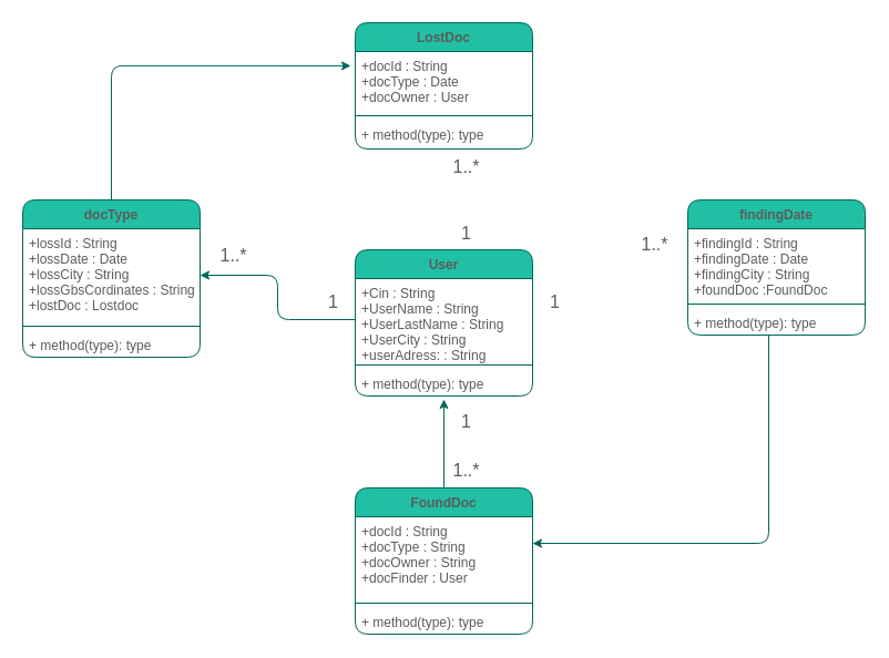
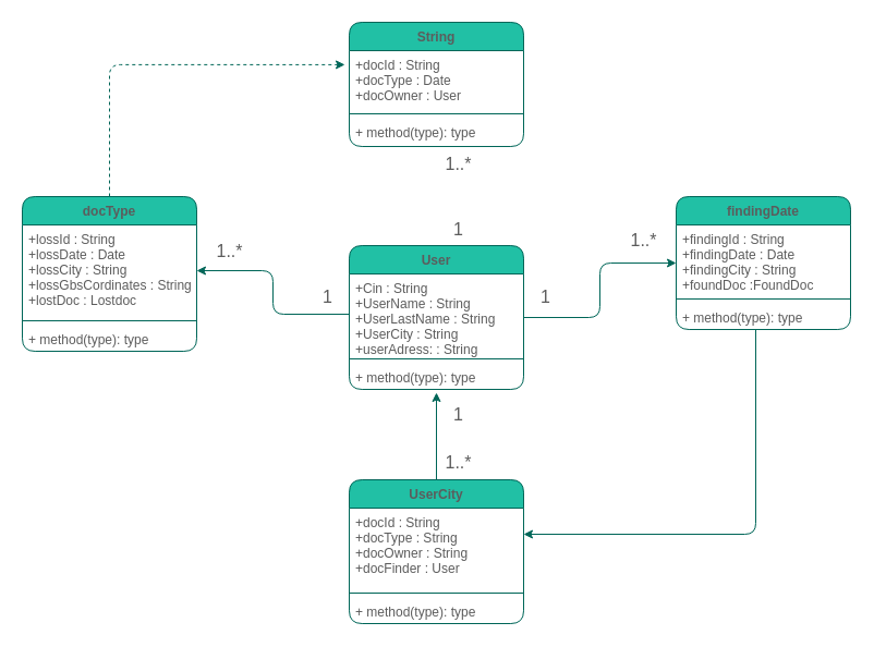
  <mxCell id="0" />
  <mxCell id="1" parent="0" />
- <mxCell id="2" value="LostDoc" style="swimlane;fontStyle=1;align=center;verticalAlign=top;childLayout=stackLayout;horizontal=1;startSize=26;horizontalStack=0;resizeParent=1;resizeParentMax=0;resizeLast=0;collapsible=1;marginBottom=0;labelBackgroundColor=none;sketch=0;strokeColor=#006658;fillColor=#21C0A5;fontColor=#5C5C5C;rounded=1;" parent="1" vertex="1"><mxGeometry x="320" y="20" width="160" height="114" as="geometry" /></mxCell>
+ <mxCell id="2" value="String" style="swimlane;fontStyle=1;align=center;verticalAlign=top;childLayout=stackLayout;horizontal=1;startSize=26;horizontalStack=0;resizeParent=1;resizeParentMax=0;resizeLast=0;collapsible=1;marginBottom=0;labelBackgroundColor=none;sketch=0;strokeColor=#006658;fillColor=#21C0A5;fontColor=#5C5C5C;rounded=1;" parent="1" vertex="1"><mxGeometry x="320" y="20" width="160" height="114" as="geometry" /></mxCell>
  <mxCell id="3" value="+docId : String&#10;+docType : Date&#10;+docOwner : User" style="text;strokeColor=none;fillColor=none;align=left;verticalAlign=top;spacingLeft=4;spacingRight=4;overflow=hidden;rotatable=0;points=[[0,0.5],[1,0.5]];portConstraint=eastwest;fontColor=#5C5C5C;rounded=1;" parent="2" vertex="1"><mxGeometry y="26" width="160" height="54" as="geometry" /></mxCell>
  <mxCell id="4" value="" style="line;strokeWidth=1;fillColor=none;align=left;verticalAlign=middle;spacingTop=-1;spacingLeft=3;spacingRight=3;rotatable=0;labelPosition=right;points=[];portConstraint=eastwest;strokeColor=#006658;fontColor=#5C5C5C;rounded=1;" parent="2" vertex="1"><mxGeometry y="80" width="160" height="8" as="geometry" /></mxCell>
  <mxCell id="5" value="+ method(type): type" style="text;strokeColor=none;fillColor=none;align=left;verticalAlign=top;spacingLeft=4;spacingRight=4;overflow=hidden;rotatable=0;points=[[0,0.5],[1,0.5]];portConstraint=eastwest;fontColor=#5C5C5C;rounded=1;" parent="2" vertex="1"><mxGeometry y="88" width="160" height="26" as="geometry" /></mxCell>
  <mxCell id="6" style="edgeStyle=none;rounded=1;sketch=0;orthogonalLoop=1;jettySize=auto;html=1;entryX=0.5;entryY=1.125;entryDx=0;entryDy=0;entryPerimeter=0;strokeColor=#006658;fillColor=#21C0A5;fontColor=#5C5C5C;" parent="1" source="7" target="25" edge="1"><mxGeometry relative="1" as="geometry" /></mxCell>
- <mxCell id="7" value="FoundDoc" style="swimlane;fontStyle=1;align=center;verticalAlign=top;childLayout=stackLayout;horizontal=1;startSize=26;horizontalStack=0;resizeParent=1;resizeParentMax=0;resizeLast=0;collapsible=1;marginBottom=0;labelBackgroundColor=none;sketch=0;strokeColor=#006658;fillColor=#21C0A5;fontColor=#5C5C5C;rounded=1;" parent="1" vertex="1"><mxGeometry x="320" y="440" width="160" height="132" as="geometry" /></mxCell>
+ <mxCell id="7" value="UserCity" style="swimlane;fontStyle=1;align=center;verticalAlign=top;childLayout=stackLayout;horizontal=1;startSize=26;horizontalStack=0;resizeParent=1;resizeParentMax=0;resizeLast=0;collapsible=1;marginBottom=0;labelBackgroundColor=none;sketch=0;strokeColor=#006658;fillColor=#21C0A5;fontColor=#5C5C5C;rounded=1;" parent="1" vertex="1"><mxGeometry x="320" y="440" width="160" height="132" as="geometry" /></mxCell>
  <mxCell id="8" value="+docId : String&#10;+docType : String&#10;+docOwner : String&#10;+docFinder : User" style="text;strokeColor=none;fillColor=none;align=left;verticalAlign=top;spacingLeft=4;spacingRight=4;overflow=hidden;rotatable=0;points=[[0,0.5],[1,0.5]];portConstraint=eastwest;fontColor=#5C5C5C;rounded=1;" parent="7" vertex="1"><mxGeometry y="26" width="160" height="74" as="geometry" /></mxCell>
  <mxCell id="9" value="" style="line;strokeWidth=1;fillColor=none;align=left;verticalAlign=middle;spacingTop=-1;spacingLeft=3;spacingRight=3;rotatable=0;labelPosition=right;points=[];portConstraint=eastwest;strokeColor=#006658;fontColor=#5C5C5C;rounded=1;" parent="7" vertex="1"><mxGeometry y="100" width="160" height="8" as="geometry" /></mxCell>
  <mxCell id="10" value="+ method(type): type" style="text;strokeColor=none;fillColor=none;align=left;verticalAlign=top;spacingLeft=4;spacingRight=4;overflow=hidden;rotatable=0;points=[[0,0.5],[1,0.5]];portConstraint=eastwest;fontColor=#5C5C5C;rounded=1;" parent="7" vertex="1"><mxGeometry y="108" width="160" height="24" as="geometry" /></mxCell>
- <mxCell id="11" style="edgeStyle=orthogonalEdgeStyle;curved=0;rounded=1;sketch=0;orthogonalLoop=1;jettySize=auto;html=1;entryX=-0.025;entryY=0.239;entryDx=0;entryDy=0;entryPerimeter=0;strokeColor=#006658;fillColor=#21C0A5;fontColor=#5C5C5C;" parent="1" source="12" target="3" edge="1"><mxGeometry relative="1" as="geometry" /></mxCell>
+ <mxCell id="11" style="edgeStyle=orthogonalEdgeStyle;curved=0;rounded=1;sketch=0;orthogonalLoop=1;jettySize=auto;html=1;entryX=-0.025;entryY=0.239;entryDx=0;entryDy=0;entryPerimeter=0;strokeColor=#006658;fillColor=#21C0A5;fontColor=#5C5C5C;dashed=1;" parent="1" source="12" target="3" edge="1"><mxGeometry relative="1" as="geometry" /></mxCell>
  <mxCell id="12" value="docType" style="swimlane;fontStyle=1;align=center;verticalAlign=top;childLayout=stackLayout;horizontal=1;startSize=26;horizontalStack=0;resizeParent=1;resizeParentMax=0;resizeLast=0;collapsible=1;marginBottom=0;labelBackgroundColor=none;sketch=0;strokeColor=#006658;fillColor=#21C0A5;fontColor=#5C5C5C;rounded=1;" parent="1" vertex="1"><mxGeometry x="20" y="180" width="160" height="142" as="geometry" /></mxCell>
  <mxCell id="13" value="+lossId : String&#10;+lossDate : Date&#10;+lossCity : String&#10;+lossGbsCordinates : String&#10;+lostDoc : Lostdoc" style="text;strokeColor=none;fillColor=none;align=left;verticalAlign=top;spacingLeft=4;spacingRight=4;overflow=hidden;rotatable=0;points=[[0,0.5],[1,0.5]];portConstraint=eastwest;fontColor=#5C5C5C;rounded=1;" parent="12" vertex="1"><mxGeometry y="26" width="160" height="84" as="geometry" /></mxCell>
  <mxCell id="14" value="" style="line;strokeWidth=1;fillColor=none;align=left;verticalAlign=middle;spacingTop=-1;spacingLeft=3;spacingRight=3;rotatable=0;labelPosition=right;points=[];portConstraint=eastwest;strokeColor=#006658;fontColor=#5C5C5C;rounded=1;" parent="12" vertex="1"><mxGeometry y="110" width="160" height="8" as="geometry" /></mxCell>
  <mxCell id="15" value="+ method(type): type" style="text;strokeColor=none;fillColor=none;align=left;verticalAlign=top;spacingLeft=4;spacingRight=4;overflow=hidden;rotatable=0;points=[[0,0.5],[1,0.5]];portConstraint=eastwest;fontColor=#5C5C5C;rounded=1;" parent="12" vertex="1"><mxGeometry y="118" width="160" height="24" as="geometry" /></mxCell>
  <mxCell id="16" style="edgeStyle=orthogonalEdgeStyle;curved=0;rounded=1;sketch=0;orthogonalLoop=1;jettySize=auto;html=1;strokeColor=#006658;fillColor=#21C0A5;fontColor=#5C5C5C;" parent="1" source="17" edge="1"><mxGeometry relative="1" as="geometry"><mxPoint x="480" y="490" as="targetPoint" /><Array as="points"><mxPoint x="693" y="490" /><mxPoint x="480" y="490" /></Array></mxGeometry></mxCell>
  <mxCell id="17" value="findingDate" style="swimlane;fontStyle=1;align=center;verticalAlign=top;childLayout=stackLayout;horizontal=1;startSize=26;horizontalStack=0;resizeParent=1;resizeParentMax=0;resizeLast=0;collapsible=1;marginBottom=0;labelBackgroundColor=none;sketch=0;strokeColor=#006658;fillColor=#21C0A5;fontColor=#5C5C5C;rounded=1;" parent="1" vertex="1"><mxGeometry x="620" y="180" width="160" height="122" as="geometry" /></mxCell>
  <mxCell id="18" value="+findingId : String&#10;+findingDate : Date&#10;+findingCity : String&#10;+foundDoc :FoundDoc" style="text;strokeColor=none;fillColor=none;align=left;verticalAlign=top;spacingLeft=4;spacingRight=4;overflow=hidden;rotatable=0;points=[[0,0.5],[1,0.5]];portConstraint=eastwest;fontColor=#5C5C5C;rounded=1;" parent="17" vertex="1"><mxGeometry y="26" width="160" height="64" as="geometry" /></mxCell>
  <mxCell id="19" value="" style="line;strokeWidth=1;fillColor=none;align=left;verticalAlign=middle;spacingTop=-1;spacingLeft=3;spacingRight=3;rotatable=0;labelPosition=right;points=[];portConstraint=eastwest;strokeColor=#006658;fontColor=#5C5C5C;rounded=1;" parent="17" vertex="1"><mxGeometry y="90" width="160" height="8" as="geometry" /></mxCell>
  <mxCell id="20" value="+ method(type): type" style="text;strokeColor=none;fillColor=none;align=left;verticalAlign=top;spacingLeft=4;spacingRight=4;overflow=hidden;rotatable=0;points=[[0,0.5],[1,0.5]];portConstraint=eastwest;fontColor=#5C5C5C;rounded=1;" parent="17" vertex="1"><mxGeometry y="98" width="160" height="24" as="geometry" /></mxCell>
+ <mxCell id="21" style="edgeStyle=orthogonalEdgeStyle;curved=0;rounded=1;sketch=0;orthogonalLoop=1;jettySize=auto;html=1;strokeColor=#006658;fillColor=#21C0A5;fontColor=#5C5C5C;" parent="1" source="22" target="17" edge="1"><mxGeometry relative="1" as="geometry" /></mxCell>
  <mxCell id="22" value="User" style="swimlane;fontStyle=1;align=center;verticalAlign=top;childLayout=stackLayout;horizontal=1;startSize=26;horizontalStack=0;resizeParent=1;resizeParentMax=0;resizeLast=0;collapsible=1;marginBottom=0;labelBackgroundColor=none;sketch=0;strokeColor=#006658;fillColor=#21C0A5;fontColor=#5C5C5C;rounded=1;" parent="1" vertex="1"><mxGeometry x="320" y="225" width="160" height="132" as="geometry" /></mxCell>
  <mxCell id="23" value="+Cin : String&#10;+UserName : String&#10;+UserLastName : String&#10;+UserCity : String&#10;+userAdress: : String" style="text;strokeColor=none;fillColor=none;align=left;verticalAlign=top;spacingLeft=4;spacingRight=4;overflow=hidden;rotatable=0;points=[[0,0.5],[1,0.5]];portConstraint=eastwest;fontColor=#5C5C5C;rounded=1;" parent="22" vertex="1"><mxGeometry y="26" width="160" height="74" as="geometry" /></mxCell>
  <mxCell id="24" value="" style="line;strokeWidth=1;fillColor=none;align=left;verticalAlign=middle;spacingTop=-1;spacingLeft=3;spacingRight=3;rotatable=0;labelPosition=right;points=[];portConstraint=eastwest;strokeColor=#006658;fontColor=#5C5C5C;rounded=1;" parent="22" vertex="1"><mxGeometry y="100" width="160" height="8" as="geometry" /></mxCell>
  <mxCell id="25" value="+ method(type): type" style="text;strokeColor=none;fillColor=none;align=left;verticalAlign=top;spacingLeft=4;spacingRight=4;overflow=hidden;rotatable=0;points=[[0,0.5],[1,0.5]];portConstraint=eastwest;fontColor=#5C5C5C;rounded=1;" parent="22" vertex="1"><mxGeometry y="108" width="160" height="24" as="geometry" /></mxCell>
  <mxCell id="26" style="edgeStyle=orthogonalEdgeStyle;curved=0;rounded=1;sketch=0;orthogonalLoop=1;jettySize=auto;html=1;entryX=1;entryY=0.5;entryDx=0;entryDy=0;strokeColor=#006658;fillColor=#21C0A5;fontColor=#5C5C5C;" parent="1" source="23" target="13" edge="1"><mxGeometry relative="1" as="geometry" /></mxCell>
  <mxCell id="27" value="&lt;font style=&quot;font-size: 16px&quot;&gt;1&lt;/font&gt;" style="text;html=1;align=center;verticalAlign=middle;resizable=0;points=[];autosize=1;fontColor=#5C5C5C;strokeWidth=2;" parent="1" vertex="1"><mxGeometry x="410" y="200" width="20" height="20" as="geometry" /></mxCell>
  <mxCell id="28" value="&lt;font style=&quot;font-size: 16px&quot;&gt;1..*&lt;/font&gt;" style="text;html=1;align=center;verticalAlign=middle;resizable=0;points=[];autosize=1;fontColor=#5C5C5C;strokeWidth=2;" parent="1" vertex="1"><mxGeometry x="400" y="140" width="40" height="20" as="geometry" /></mxCell>
  <mxCell id="29" value="&lt;font style=&quot;font-size: 16px&quot;&gt;1&lt;/font&gt;" style="text;html=1;align=center;verticalAlign=middle;resizable=0;points=[];autosize=1;fontColor=#5C5C5C;strokeWidth=2;" parent="1" vertex="1"><mxGeometry x="410" y="370" width="20" height="20" as="geometry" /></mxCell>
  <mxCell id="30" value="&lt;font style=&quot;font-size: 16px&quot;&gt;1..*&lt;/font&gt;" style="text;html=1;align=center;verticalAlign=middle;resizable=0;points=[];autosize=1;fontColor=#5C5C5C;strokeWidth=2;" parent="1" vertex="1"><mxGeometry x="400" y="414" width="40" height="20" as="geometry" /></mxCell>
  <mxCell id="31" value="&lt;font style=&quot;font-size: 16px&quot;&gt;1..*&lt;/font&gt;" style="text;html=1;align=center;verticalAlign=middle;resizable=0;points=[];autosize=1;fontColor=#5C5C5C;strokeWidth=2;" parent="1" vertex="1"><mxGeometry x="570" y="210" width="40" height="20" as="geometry" /></mxCell>
  <mxCell id="32" value="&lt;font style=&quot;font-size: 16px&quot;&gt;1&lt;/font&gt;" style="text;html=1;align=center;verticalAlign=middle;resizable=0;points=[];autosize=1;fontColor=#5C5C5C;strokeWidth=2;" parent="1" vertex="1"><mxGeometry x="490" y="262" width="20" height="20" as="geometry" /></mxCell>
  <mxCell id="33" value="&lt;font style=&quot;font-size: 16px&quot;&gt;1&lt;/font&gt;" style="text;html=1;align=center;verticalAlign=middle;resizable=0;points=[];autosize=1;fontColor=#5C5C5C;strokeWidth=2;" parent="1" vertex="1"><mxGeometry x="290" y="262" width="20" height="20" as="geometry" /></mxCell>
  <mxCell id="34" value="&lt;font style=&quot;font-size: 16px&quot;&gt;1..*&lt;/font&gt;" style="text;html=1;align=center;verticalAlign=middle;resizable=0;points=[];autosize=1;fontColor=#5C5C5C;strokeWidth=2;" parent="1" vertex="1"><mxGeometry x="190" y="220" width="40" height="20" as="geometry" /></mxCell>
